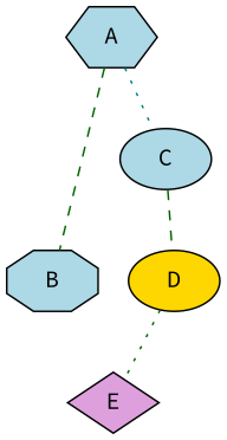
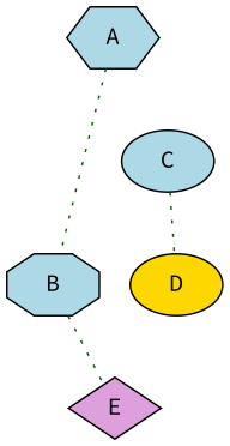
  strict graph {
    fontname="Source Code Pro"
    node [fillcolor=lightblue fontname="Source Code Pro" shape=ellipse style=filled]
    edge [color=darkgreen fontname="Source Code Pro" style=dashed]
    A [shape=hexagon]
    B [shape=octagon]
    C
    D [fillcolor=gold]
    E [fillcolor=plum shape=diamond]
-   A -- B
-   A -- C [color=teal style=dotted]
-   C -- D
-   D -- E [style=dotted]
+   A -- B [style=dotted]
+   C -- D [style=dotted]
+   B -- E [style=dotted]
  }
